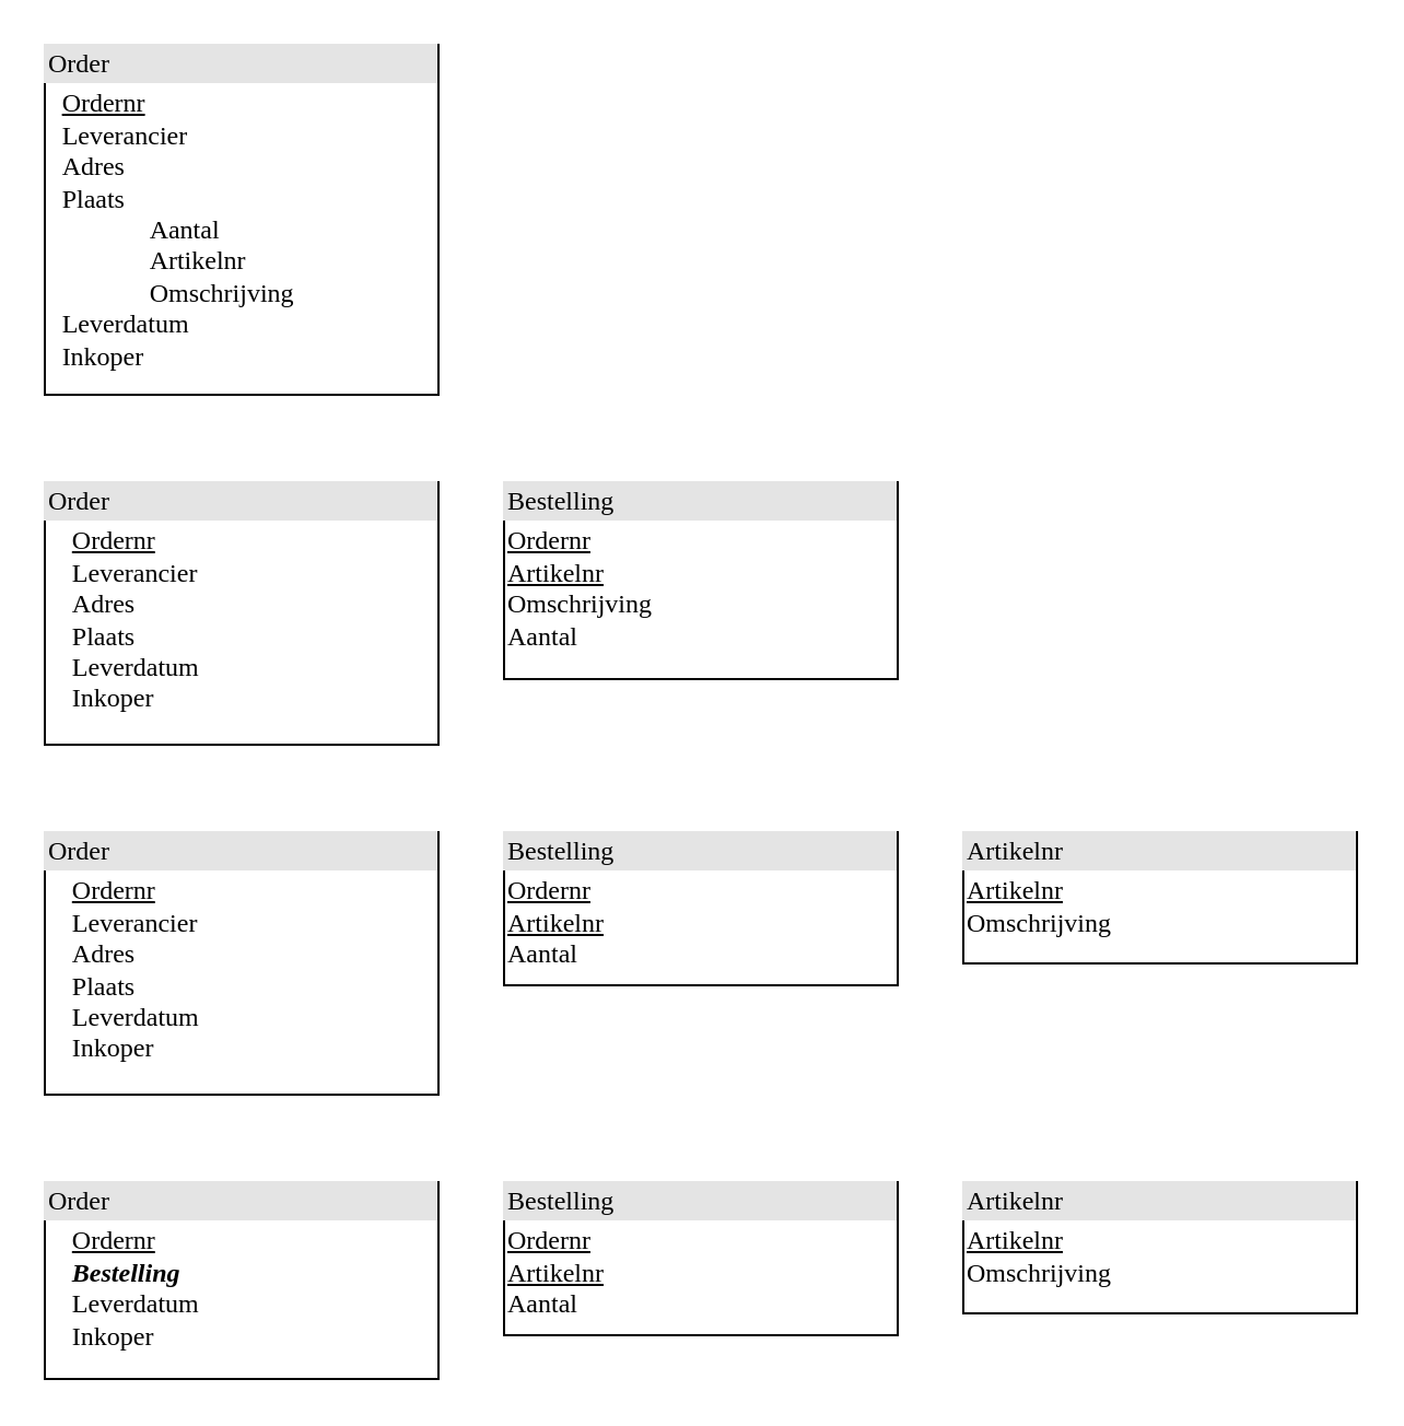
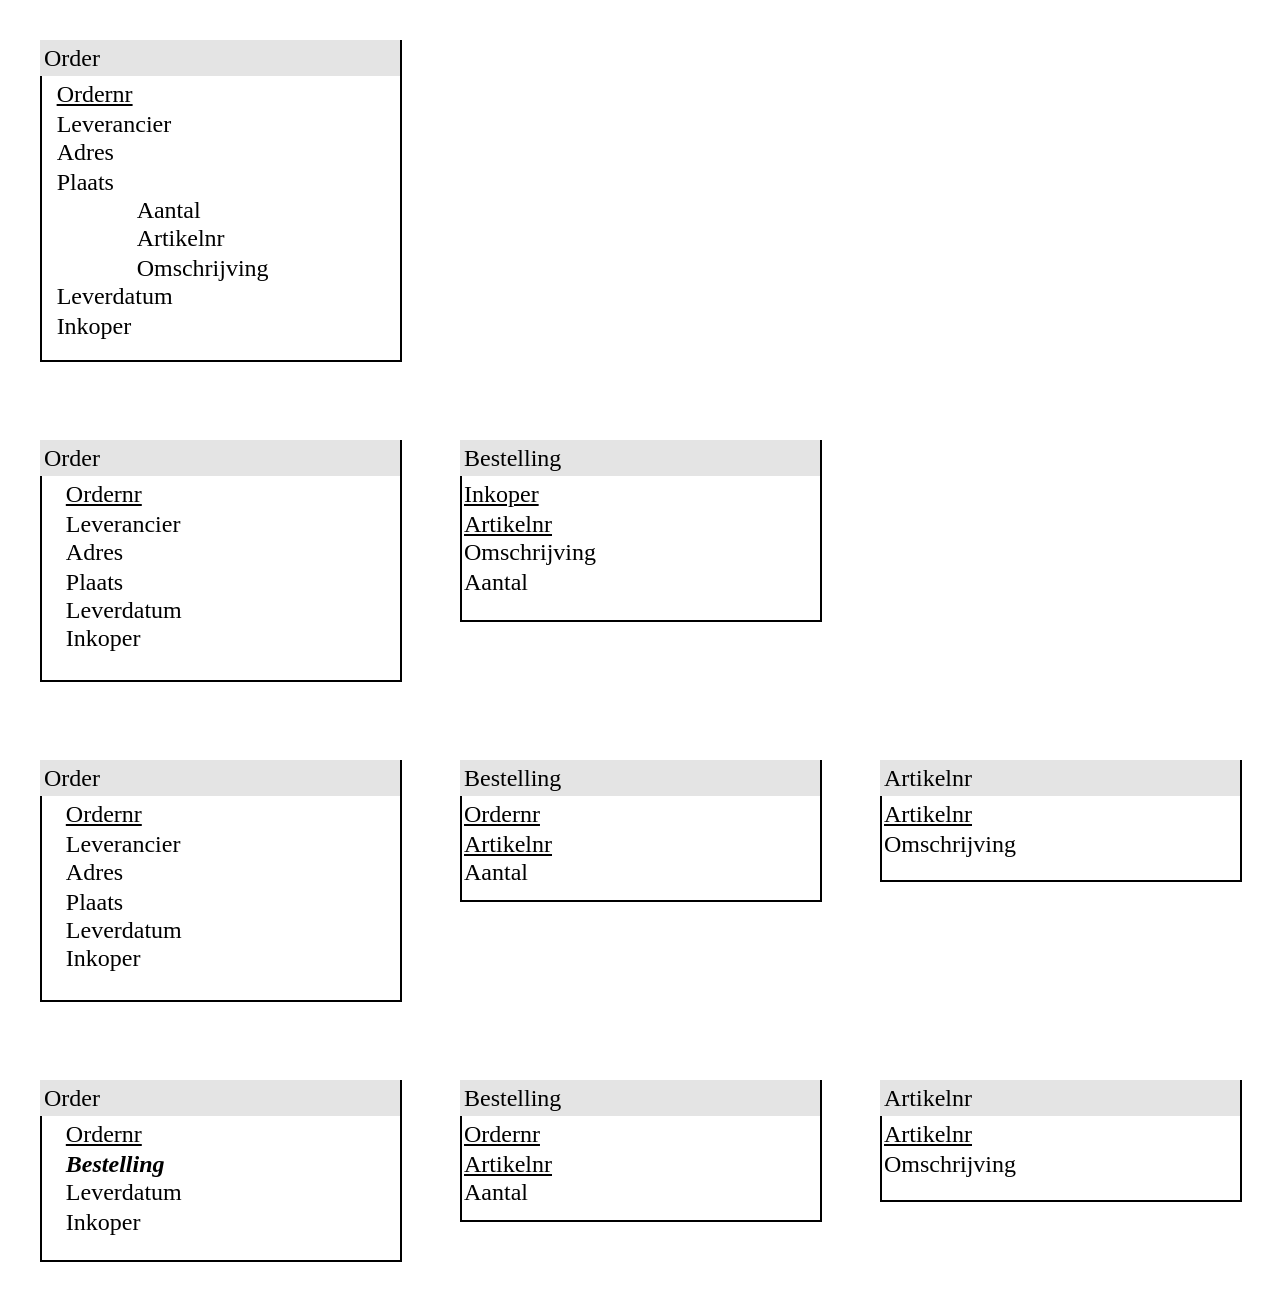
  <mxCell id="0" />
  <mxCell id="1" parent="0" />
  <mxCell id="2" value="&lt;div style=&quot;box-sizing:border-box;width:100%;background:#e4e4e4;padding:2px;&quot;&gt;Order&lt;/div&gt;&lt;table style=&quot;width:100%;font-size:1em;&quot; cellpadding=&quot;2&quot; cellspacing=&quot;0&quot;&gt;&lt;tbody&gt;&lt;tr&gt;&lt;td&gt;&lt;br&gt;&lt;/td&gt;&lt;td&gt;&lt;u&gt;Ordernr&lt;/u&gt;&lt;br&gt;Leverancier&lt;br&gt;Adres&lt;br&gt;Plaats&lt;br&gt;&lt;blockquote style=&quot;margin: 0 0 0 40px; border: none; padding: 0px;&quot;&gt;Aantal&lt;br&gt;Artikelnr&lt;br&gt;Omschrijving&lt;/blockquote&gt;Leverdatum&lt;br&gt;Inkoper&lt;br&gt;&lt;u&gt;&lt;br&gt;&lt;br&gt;&lt;/u&gt;&lt;/td&gt;&lt;/tr&gt;&lt;tr&gt;&lt;td&gt;&lt;br&gt;&lt;/td&gt;&lt;td&gt;&lt;br&gt;&lt;/td&gt;&lt;/tr&gt;&lt;/tbody&gt;&lt;/table&gt;" style="verticalAlign=top;align=left;overflow=fill;html=1;rounded=0;shadow=0;comic=0;labelBackgroundColor=none;strokeWidth=1;fontFamily=Verdana;fontSize=12" parent="1" vertex="1"><mxGeometry x="20" y="20" width="180" height="160" as="geometry" /></mxCell>
  <mxCell id="3" value="&lt;div style=&quot;box-sizing:border-box;width:100%;background:#e4e4e4;padding:2px;&quot;&gt;Artikelnr&lt;/div&gt;&lt;table style=&quot;width:100%;font-size:1em;&quot; cellpadding=&quot;2&quot; cellspacing=&quot;0&quot;&gt;&lt;tbody&gt;&lt;tr&gt;&lt;td&gt;&lt;u style=&quot;border-color: var(--border-color);&quot;&gt;Artikelnr&lt;/u&gt;&lt;br style=&quot;border-color: var(--border-color);&quot;&gt;Omschrijving&lt;/td&gt;&lt;td&gt;&lt;br&gt;&lt;/td&gt;&lt;/tr&gt;&lt;/tbody&gt;&lt;/table&gt;" style="verticalAlign=top;align=left;overflow=fill;html=1;rounded=0;shadow=0;comic=0;labelBackgroundColor=none;strokeWidth=1;fontFamily=Verdana;fontSize=12" parent="1" vertex="1"><mxGeometry x="440" y="380" width="180" height="60" as="geometry" /></mxCell>
- <mxCell id="4" value="&lt;div style=&quot;box-sizing:border-box;width:100%;background:#e4e4e4;padding:2px;&quot;&gt;Bestelling&lt;/div&gt;&lt;table style=&quot;width:100%;font-size:1em;&quot; cellpadding=&quot;2&quot; cellspacing=&quot;0&quot;&gt;&lt;tbody&gt;&lt;tr&gt;&lt;td&gt;&lt;u&gt;Ordernr&lt;br&gt;Artikelnr&lt;br&gt;&lt;/u&gt;Omschrijving&lt;br style=&quot;border-color: var(--border-color);&quot;&gt;Aantal&lt;br&gt;&lt;/td&gt;&lt;td&gt;&lt;br&gt;&lt;/td&gt;&lt;/tr&gt;&lt;tr&gt;&lt;td&gt;&lt;br&gt;&lt;/td&gt;&lt;td&gt;&lt;br&gt;&lt;/td&gt;&lt;/tr&gt;&lt;/tbody&gt;&lt;/table&gt;" style="verticalAlign=top;align=left;overflow=fill;html=1;rounded=0;shadow=0;comic=0;labelBackgroundColor=none;strokeWidth=1;fontFamily=Verdana;fontSize=12" parent="1" vertex="1"><mxGeometry x="230" y="220" width="180" height="90" as="geometry" /></mxCell>
+ <mxCell id="4" value="&lt;div style=&quot;box-sizing:border-box;width:100%;background:#e4e4e4;padding:2px;&quot;&gt;Bestelling&lt;/div&gt;&lt;table style=&quot;width:100%;font-size:1em;&quot; cellpadding=&quot;2&quot; cellspacing=&quot;0&quot;&gt;&lt;tbody&gt;&lt;tr&gt;&lt;td&gt;&lt;u&gt;Inkoper&lt;br&gt;Artikelnr&lt;br&gt;&lt;/u&gt;Omschrijving&lt;br style=&quot;border-color: var(--border-color);&quot;&gt;Aantal&lt;br&gt;&lt;/td&gt;&lt;td&gt;&lt;br&gt;&lt;/td&gt;&lt;/tr&gt;&lt;tr&gt;&lt;td&gt;&lt;br&gt;&lt;/td&gt;&lt;td&gt;&lt;br&gt;&lt;/td&gt;&lt;/tr&gt;&lt;/tbody&gt;&lt;/table&gt;" style="verticalAlign=top;align=left;overflow=fill;html=1;rounded=0;shadow=0;comic=0;labelBackgroundColor=none;strokeWidth=1;fontFamily=Verdana;fontSize=12" parent="1" vertex="1"><mxGeometry x="230" y="220" width="180" height="90" as="geometry" /></mxCell>
  <mxCell id="5" value="&lt;div style=&quot;box-sizing:border-box;width:100%;background:#e4e4e4;padding:2px;&quot;&gt;Order&lt;/div&gt;&lt;table style=&quot;width:100%;font-size:1em;&quot; cellpadding=&quot;2&quot; cellspacing=&quot;0&quot;&gt;&lt;tbody&gt;&lt;tr&gt;&lt;td&gt;&lt;br&gt;&lt;/td&gt;&lt;td&gt;&lt;u&gt;Ordernr&lt;/u&gt;&lt;br&gt;Leverancier&lt;br&gt;Adres&lt;br&gt;Plaats&lt;br&gt;Leverdatum&lt;br&gt;Inkoper&lt;br&gt;&lt;u&gt;&lt;br&gt;&lt;br&gt;&lt;/u&gt;&lt;/td&gt;&lt;/tr&gt;&lt;tr&gt;&lt;td&gt;&lt;br&gt;&lt;/td&gt;&lt;td&gt;&lt;br&gt;&lt;/td&gt;&lt;/tr&gt;&lt;/tbody&gt;&lt;/table&gt;" style="verticalAlign=top;align=left;overflow=fill;html=1;rounded=0;shadow=0;comic=0;labelBackgroundColor=none;strokeWidth=1;fontFamily=Verdana;fontSize=12" parent="1" vertex="1"><mxGeometry x="20" y="220" width="180" height="120" as="geometry" /></mxCell>
  <mxCell id="6" value="&lt;div style=&quot;box-sizing:border-box;width:100%;background:#e4e4e4;padding:2px;&quot;&gt;Bestelling&lt;/div&gt;&lt;table style=&quot;width:100%;font-size:1em;&quot; cellpadding=&quot;2&quot; cellspacing=&quot;0&quot;&gt;&lt;tbody&gt;&lt;tr&gt;&lt;td&gt;&lt;u&gt;Ordernr&lt;br&gt;Artikelnr&lt;br&gt;&lt;/u&gt;Aantal&lt;br&gt;&lt;/td&gt;&lt;td&gt;&lt;br&gt;&lt;/td&gt;&lt;/tr&gt;&lt;tr&gt;&lt;td&gt;&lt;br&gt;&lt;/td&gt;&lt;td&gt;&lt;br&gt;&lt;/td&gt;&lt;/tr&gt;&lt;/tbody&gt;&lt;/table&gt;" style="verticalAlign=top;align=left;overflow=fill;html=1;rounded=0;shadow=0;comic=0;labelBackgroundColor=none;strokeWidth=1;fontFamily=Verdana;fontSize=12" parent="1" vertex="1"><mxGeometry x="230" y="380" width="180" height="70" as="geometry" /></mxCell>
  <mxCell id="7" value="&lt;div style=&quot;box-sizing:border-box;width:100%;background:#e4e4e4;padding:2px;&quot;&gt;Order&lt;/div&gt;&lt;table style=&quot;width:100%;font-size:1em;&quot; cellpadding=&quot;2&quot; cellspacing=&quot;0&quot;&gt;&lt;tbody&gt;&lt;tr&gt;&lt;td&gt;&lt;br&gt;&lt;/td&gt;&lt;td&gt;&lt;u&gt;Ordernr&lt;/u&gt;&lt;br&gt;Leverancier&lt;br&gt;Adres&lt;br&gt;Plaats&lt;br&gt;Leverdatum&lt;br&gt;Inkoper&lt;br&gt;&lt;u&gt;&lt;br&gt;&lt;br&gt;&lt;/u&gt;&lt;/td&gt;&lt;/tr&gt;&lt;tr&gt;&lt;td&gt;&lt;br&gt;&lt;/td&gt;&lt;td&gt;&lt;br&gt;&lt;/td&gt;&lt;/tr&gt;&lt;/tbody&gt;&lt;/table&gt;" style="verticalAlign=top;align=left;overflow=fill;html=1;rounded=0;shadow=0;comic=0;labelBackgroundColor=none;strokeWidth=1;fontFamily=Verdana;fontSize=12" parent="1" vertex="1"><mxGeometry x="20" y="380" width="180" height="120" as="geometry" /></mxCell>
  <mxCell id="8" value="&lt;div style=&quot;box-sizing:border-box;width:100%;background:#e4e4e4;padding:2px;&quot;&gt;Artikelnr&lt;/div&gt;&lt;table style=&quot;width:100%;font-size:1em;&quot; cellpadding=&quot;2&quot; cellspacing=&quot;0&quot;&gt;&lt;tbody&gt;&lt;tr&gt;&lt;td&gt;&lt;u style=&quot;border-color: var(--border-color);&quot;&gt;Artikelnr&lt;/u&gt;&lt;br style=&quot;border-color: var(--border-color);&quot;&gt;Omschrijving&lt;/td&gt;&lt;td&gt;&lt;br&gt;&lt;/td&gt;&lt;/tr&gt;&lt;/tbody&gt;&lt;/table&gt;" style="verticalAlign=top;align=left;overflow=fill;html=1;rounded=0;shadow=0;comic=0;labelBackgroundColor=none;strokeWidth=1;fontFamily=Verdana;fontSize=12" parent="1" vertex="1"><mxGeometry x="440" y="540" width="180" height="60" as="geometry" /></mxCell>
  <mxCell id="9" value="&lt;div style=&quot;box-sizing:border-box;width:100%;background:#e4e4e4;padding:2px;&quot;&gt;Bestelling&lt;/div&gt;&lt;table style=&quot;width:100%;font-size:1em;&quot; cellpadding=&quot;2&quot; cellspacing=&quot;0&quot;&gt;&lt;tbody&gt;&lt;tr&gt;&lt;td&gt;&lt;u&gt;Ordernr&lt;br&gt;Artikelnr&lt;br&gt;&lt;/u&gt;Aantal&lt;br&gt;&lt;/td&gt;&lt;td&gt;&lt;br&gt;&lt;/td&gt;&lt;/tr&gt;&lt;tr&gt;&lt;td&gt;&lt;br&gt;&lt;/td&gt;&lt;td&gt;&lt;br&gt;&lt;/td&gt;&lt;/tr&gt;&lt;/tbody&gt;&lt;/table&gt;" style="verticalAlign=top;align=left;overflow=fill;html=1;rounded=0;shadow=0;comic=0;labelBackgroundColor=none;strokeWidth=1;fontFamily=Verdana;fontSize=12" parent="1" vertex="1"><mxGeometry x="230" y="540" width="180" height="70" as="geometry" /></mxCell>
  <mxCell id="10" value="&lt;div style=&quot;box-sizing:border-box;width:100%;background:#e4e4e4;padding:2px;&quot;&gt;Order&lt;/div&gt;&lt;table style=&quot;width:100%;font-size:1em;&quot; cellpadding=&quot;2&quot; cellspacing=&quot;0&quot;&gt;&lt;tbody&gt;&lt;tr&gt;&lt;td&gt;&lt;br&gt;&lt;/td&gt;&lt;td&gt;&lt;u&gt;Ordernr&lt;/u&gt;&lt;br&gt;&lt;b&gt;&lt;i&gt;Bestelling&lt;/i&gt;&lt;/b&gt;&lt;br&gt;Leverdatum&lt;br&gt;Inkoper&lt;br&gt;&lt;u&gt;&lt;br&gt;&lt;br&gt;&lt;/u&gt;&lt;/td&gt;&lt;/tr&gt;&lt;tr&gt;&lt;td&gt;&lt;br&gt;&lt;/td&gt;&lt;td&gt;&lt;br&gt;&lt;/td&gt;&lt;/tr&gt;&lt;/tbody&gt;&lt;/table&gt;" style="verticalAlign=top;align=left;overflow=fill;html=1;rounded=0;shadow=0;comic=0;labelBackgroundColor=none;strokeWidth=1;fontFamily=Verdana;fontSize=12" parent="1" vertex="1"><mxGeometry x="20" y="540" width="180" height="90" as="geometry" /></mxCell>
